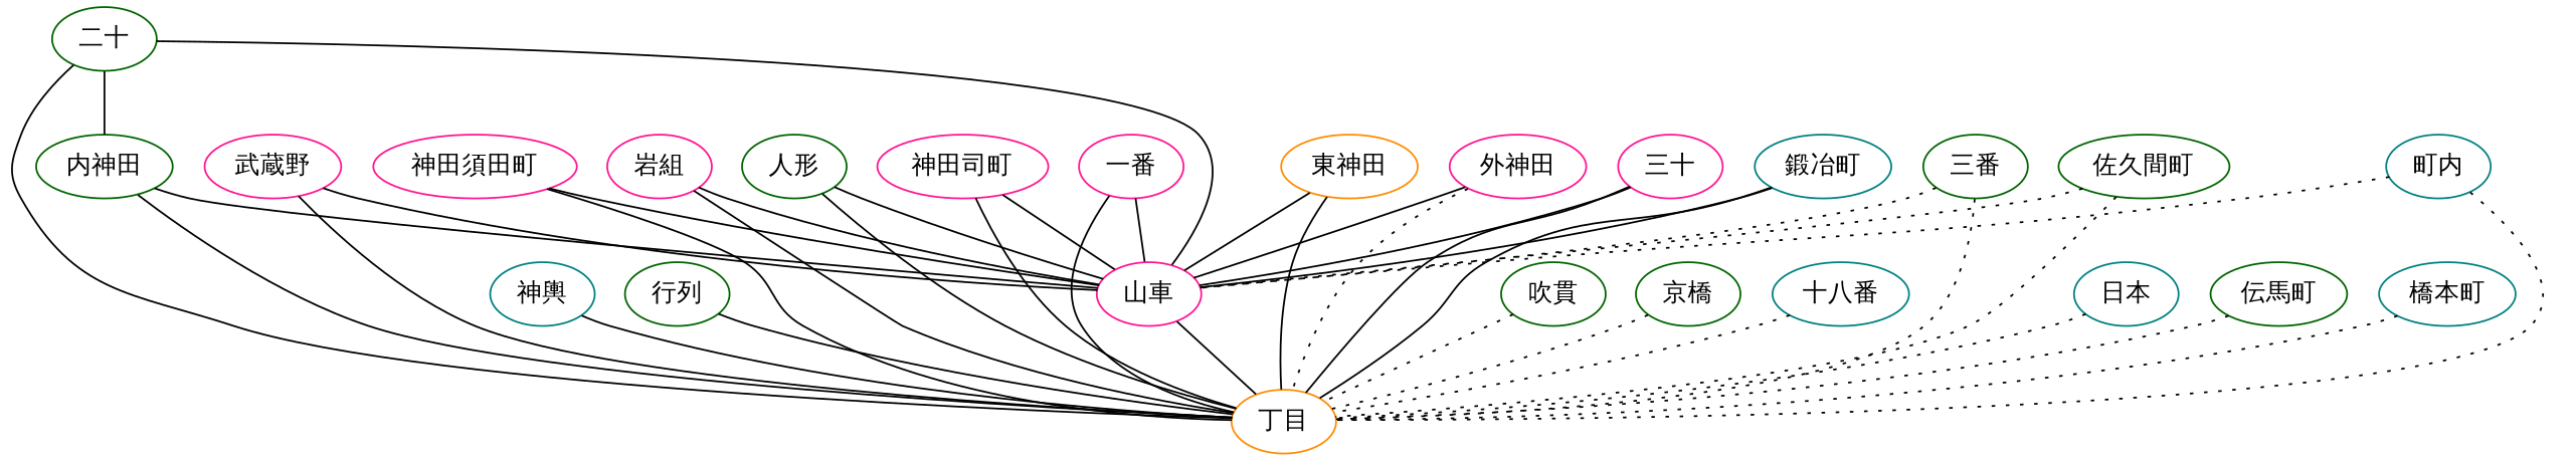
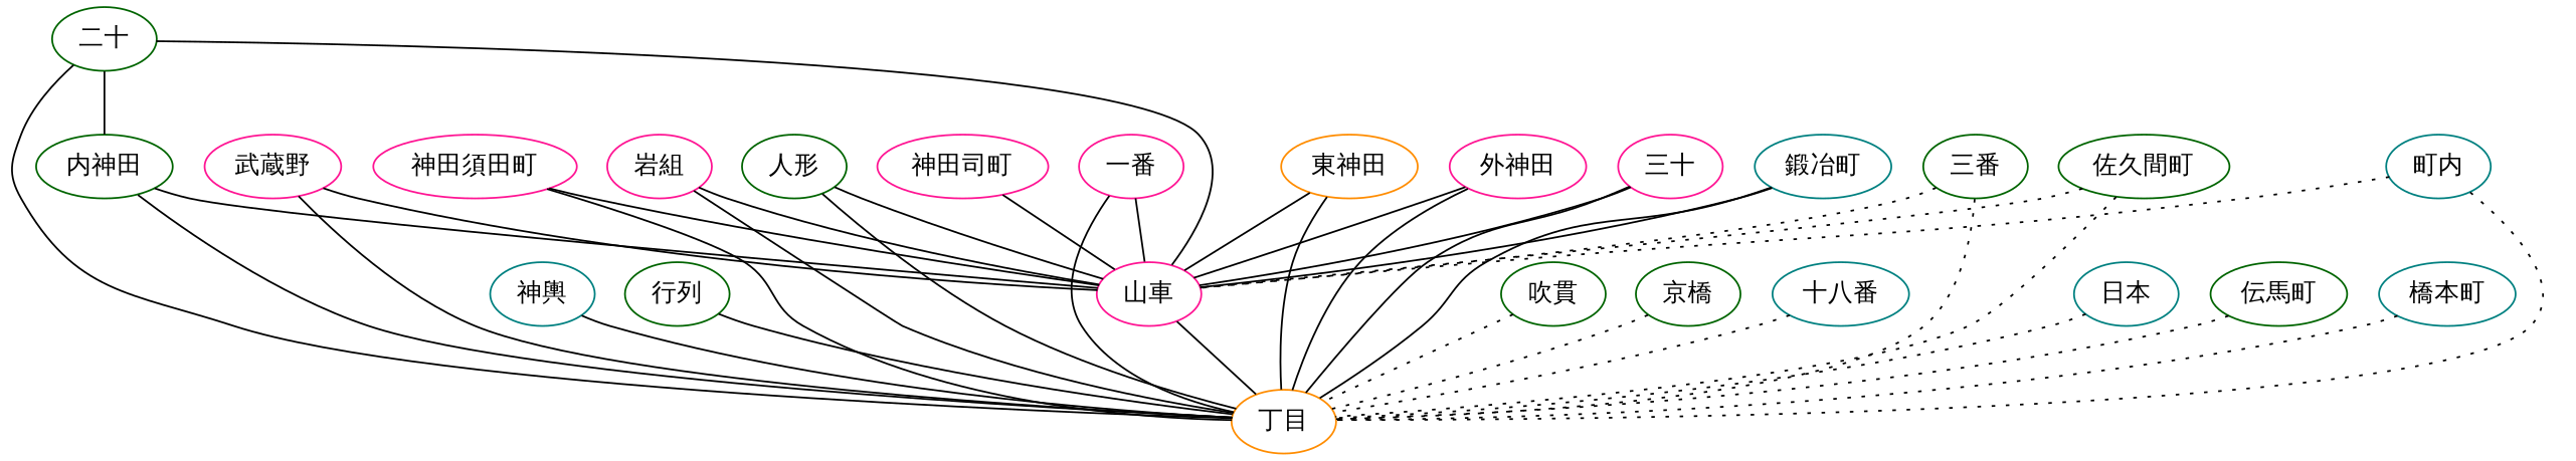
  graph {
    fontname="Open Sans"
    node [color=darkgreen fontname="Open Sans"]
    edge [fontname="Open Sans"]
    "二十"
    "内神田"
    "丁目" [color=darkorange]
    "山車" [color=deeppink]
    "神輿" [color=teal]
    "行列"
    "武蔵野" [color=deeppink]
    "神田須田町" [color=deeppink]
    "岩組" [color=deeppink]
    "人形"
    "神田司町" [color=deeppink]
    "一番" [color=deeppink]
    "東神田" [color=darkorange]
    "外神田" [color=deeppink]
    "三十" [color=deeppink]
    "鍛冶町" [color=teal]
    "吹貫"
    "京橋"
    "十八番" [color=teal]
    "三番"
    "佐久間町"
    "日本" [color=teal]
    "伝馬町"
    "橋本町" [color=teal]
    "町内" [color=teal]
    "二十" -- "内神田"
    "二十" -- "丁目"
    "二十" -- "山車"
    "内神田" -- "丁目"
    "内神田" -- "山車"
    "山車" -- "丁目"
    "神輿" -- "丁目"
    "行列" -- "丁目"
    "武蔵野" -- "丁目"
    "武蔵野" -- "山車"
    "神田須田町" -- "丁目"
    "神田須田町" -- "山車"
    "岩組" -- "丁目"
    "岩組" -- "山車"
    "人形" -- "丁目"
    "人形" -- "山車"
-   "神田司町" -- "丁目"
    "神田司町" -- "山車"
    "一番" -- "丁目"
    "一番" -- "山車"
    "東神田" -- "丁目"
    "東神田" -- "山車"
-   "外神田" -- "丁目" [style=dotted]
+   "外神田" -- "丁目"
    "外神田" -- "山車"
    "三十" -- "丁目"
    "三十" -- "山車"
    "鍛冶町" -- "丁目"
    "鍛冶町" -- "山車"
    "吹貫" -- "丁目" [style=dotted]
    "京橋" -- "丁目" [style=dotted]
    "十八番" -- "丁目" [style=dotted]
    "三番" -- "丁目" [style=dotted]
    "三番" -- "山車" [style=dotted]
    "佐久間町" -- "丁目" [style=dotted]
    "佐久間町" -- "山車" [style=dotted]
    "日本" -- "丁目" [style=dotted]
    "伝馬町" -- "丁目" [style=dotted]
    "橋本町" -- "丁目" [style=dotted]
    "町内" -- "丁目" [style=dotted]
    "町内" -- "山車" [style=dotted]
  }
